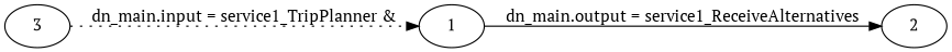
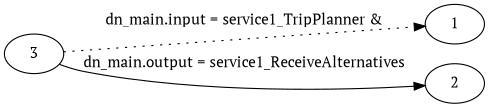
  digraph {
    fontname="PT Serif"
    rankdir=LR
    node [fontname="PT Serif"]
    edge [fontname="PT Serif"]
    n1 [label=3]
    1
    2
    n1 -> 1 [label="dn_main.input = service1_TripPlanner &\n" style=dotted]
-   1 -> 2 [label="dn_main.output = service1_ReceiveAlternatives"]
+   n1 -> 2 [label="dn_main.output = service1_ReceiveAlternatives"]
  }
